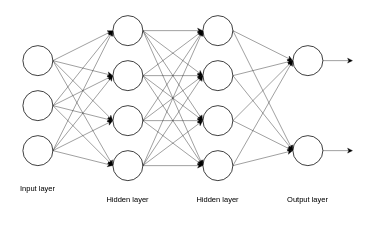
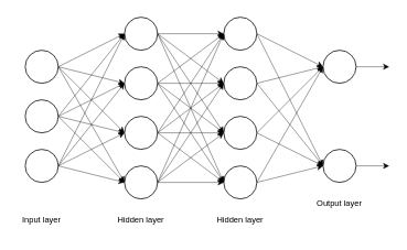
  <mxCell id="0" />
  <mxCell id="1" parent="0" />
  <mxCell id="2" value="" style="ellipse;whiteSpace=wrap;html=1;aspect=fixed;" vertex="1" parent="1"><mxGeometry x="30" y="60" width="40" height="40" as="geometry" /></mxCell>
  <mxCell id="3" value="" style="ellipse;whiteSpace=wrap;html=1;aspect=fixed;" vertex="1" parent="1"><mxGeometry x="30" y="180" width="40" height="40" as="geometry" /></mxCell>
  <mxCell id="4" value="" style="ellipse;whiteSpace=wrap;html=1;aspect=fixed;" vertex="1" parent="1"><mxGeometry x="30" y="120" width="40" height="40" as="geometry" /></mxCell>
  <mxCell id="5" value="" style="ellipse;whiteSpace=wrap;html=1;aspect=fixed;" vertex="1" parent="1"><mxGeometry x="150" y="20" width="40" height="40" as="geometry" /></mxCell>
  <mxCell id="6" value="" style="ellipse;whiteSpace=wrap;html=1;aspect=fixed;" vertex="1" parent="1"><mxGeometry x="150" y="140" width="40" height="40" as="geometry" /></mxCell>
  <mxCell id="7" value="" style="ellipse;whiteSpace=wrap;html=1;aspect=fixed;" vertex="1" parent="1"><mxGeometry x="150" y="80" width="40" height="40" as="geometry" /></mxCell>
  <mxCell id="8" value="" style="ellipse;whiteSpace=wrap;html=1;aspect=fixed;" vertex="1" parent="1"><mxGeometry x="150" y="200" width="40" height="40" as="geometry" /></mxCell>
  <mxCell id="9" value="" style="ellipse;whiteSpace=wrap;html=1;aspect=fixed;" vertex="1" parent="1"><mxGeometry x="270" y="20" width="40" height="40" as="geometry" /></mxCell>
  <mxCell id="10" value="" style="ellipse;whiteSpace=wrap;html=1;aspect=fixed;" vertex="1" parent="1"><mxGeometry x="270" y="140" width="40" height="40" as="geometry" /></mxCell>
  <mxCell id="11" value="" style="ellipse;whiteSpace=wrap;html=1;aspect=fixed;" vertex="1" parent="1"><mxGeometry x="270" y="80" width="40" height="40" as="geometry" /></mxCell>
  <mxCell id="12" value="" style="ellipse;whiteSpace=wrap;html=1;aspect=fixed;" vertex="1" parent="1"><mxGeometry x="270" y="200" width="40" height="40" as="geometry" /></mxCell>
  <mxCell id="13" value="" style="ellipse;whiteSpace=wrap;html=1;aspect=fixed;" vertex="1" parent="1"><mxGeometry x="390" y="60" width="40" height="40" as="geometry" /></mxCell>
  <mxCell id="14" value="" style="endArrow=classic;html=1;rounded=0;fontSize=10;strokeWidth=0.5;exitX=1;exitY=0.5;exitDx=0;exitDy=0;entryX=0;entryY=0.5;entryDx=0;entryDy=0;" edge="1" parent="1" source="2" target="5"><mxGeometry width="50" height="50" relative="1" as="geometry"><mxPoint x="260" y="410" as="sourcePoint" /><mxPoint x="310" y="360" as="targetPoint" /></mxGeometry></mxCell>
  <mxCell id="15" value="" style="endArrow=classic;html=1;rounded=0;fontSize=10;strokeWidth=0.5;exitX=1;exitY=0.5;exitDx=0;exitDy=0;entryX=0;entryY=0.5;entryDx=0;entryDy=0;" edge="1" parent="1" source="2" target="7"><mxGeometry width="50" height="50" relative="1" as="geometry"><mxPoint x="80" y="90" as="sourcePoint" /><mxPoint x="160" y="50" as="targetPoint" /></mxGeometry></mxCell>
  <mxCell id="16" value="" style="endArrow=classic;html=1;rounded=0;fontSize=10;strokeWidth=0.5;exitX=1;exitY=0.5;exitDx=0;exitDy=0;entryX=0;entryY=0.5;entryDx=0;entryDy=0;" edge="1" parent="1" source="2" target="6"><mxGeometry width="50" height="50" relative="1" as="geometry"><mxPoint x="80" y="90" as="sourcePoint" /><mxPoint x="160" y="110" as="targetPoint" /></mxGeometry></mxCell>
  <mxCell id="17" value="" style="endArrow=classic;html=1;rounded=0;fontSize=10;strokeWidth=0.5;exitX=1;exitY=0.5;exitDx=0;exitDy=0;entryX=0;entryY=0.5;entryDx=0;entryDy=0;" edge="1" parent="1" source="2" target="8"><mxGeometry width="50" height="50" relative="1" as="geometry"><mxPoint x="80" y="90" as="sourcePoint" /><mxPoint x="160" y="170" as="targetPoint" /></mxGeometry></mxCell>
  <mxCell id="18" value="" style="endArrow=classic;html=1;rounded=0;fontSize=10;strokeWidth=0.5;exitX=1;exitY=0.5;exitDx=0;exitDy=0;entryX=0;entryY=0.5;entryDx=0;entryDy=0;" edge="1" parent="1" source="4" target="5"><mxGeometry width="50" height="50" relative="1" as="geometry"><mxPoint x="100" y="340" as="sourcePoint" /><mxPoint x="180" y="300" as="targetPoint" /></mxGeometry></mxCell>
  <mxCell id="19" value="" style="endArrow=classic;html=1;rounded=0;fontSize=10;strokeWidth=0.5;exitX=1;exitY=0.5;exitDx=0;exitDy=0;entryX=0;entryY=0.5;entryDx=0;entryDy=0;" edge="1" parent="1" source="4" target="7"><mxGeometry width="50" height="50" relative="1" as="geometry"><mxPoint x="100" y="340" as="sourcePoint" /><mxPoint x="180" y="360" as="targetPoint" /></mxGeometry></mxCell>
  <mxCell id="20" value="" style="endArrow=classic;html=1;rounded=0;fontSize=10;strokeWidth=0.5;exitX=1;exitY=0.5;exitDx=0;exitDy=0;entryX=0;entryY=0.5;entryDx=0;entryDy=0;" edge="1" parent="1" source="4" target="6"><mxGeometry width="50" height="50" relative="1" as="geometry"><mxPoint x="100" y="340" as="sourcePoint" /><mxPoint x="180" y="420" as="targetPoint" /></mxGeometry></mxCell>
  <mxCell id="21" value="" style="endArrow=classic;html=1;rounded=0;fontSize=10;strokeWidth=0.5;exitX=1;exitY=0.5;exitDx=0;exitDy=0;entryX=0;entryY=0.5;entryDx=0;entryDy=0;" edge="1" parent="1" source="4" target="8"><mxGeometry width="50" height="50" relative="1" as="geometry"><mxPoint x="100" y="340" as="sourcePoint" /><mxPoint x="180" y="480" as="targetPoint" /></mxGeometry></mxCell>
  <mxCell id="22" value="" style="endArrow=classic;html=1;rounded=0;fontSize=10;strokeWidth=0.5;exitX=1;exitY=0.5;exitDx=0;exitDy=0;entryX=0;entryY=0.5;entryDx=0;entryDy=0;" edge="1" parent="1" source="3" target="8"><mxGeometry width="50" height="50" relative="1" as="geometry"><mxPoint x="90" y="360" as="sourcePoint" /><mxPoint x="170" y="320" as="targetPoint" /></mxGeometry></mxCell>
  <mxCell id="23" value="" style="endArrow=classic;html=1;rounded=0;fontSize=10;strokeWidth=0.5;exitX=1;exitY=0.5;exitDx=0;exitDy=0;entryX=0;entryY=0.5;entryDx=0;entryDy=0;" edge="1" parent="1" source="3" target="6"><mxGeometry width="50" height="50" relative="1" as="geometry"><mxPoint x="90" y="360" as="sourcePoint" /><mxPoint x="170" y="380" as="targetPoint" /></mxGeometry></mxCell>
  <mxCell id="24" value="" style="endArrow=classic;html=1;rounded=0;fontSize=10;strokeWidth=0.5;exitX=1;exitY=0.5;exitDx=0;exitDy=0;entryX=0;entryY=0.5;entryDx=0;entryDy=0;" edge="1" parent="1" source="3" target="7"><mxGeometry width="50" height="50" relative="1" as="geometry"><mxPoint x="90" y="360" as="sourcePoint" /><mxPoint x="170" y="440" as="targetPoint" /></mxGeometry></mxCell>
  <mxCell id="25" value="" style="endArrow=classic;html=1;rounded=0;fontSize=10;strokeWidth=0.5;exitX=1;exitY=0.5;exitDx=0;exitDy=0;entryX=0;entryY=0.5;entryDx=0;entryDy=0;" edge="1" parent="1" source="3" target="5"><mxGeometry width="50" height="50" relative="1" as="geometry"><mxPoint x="90" y="360" as="sourcePoint" /><mxPoint x="170" y="500" as="targetPoint" /></mxGeometry></mxCell>
  <mxCell id="26" value="" style="endArrow=classic;html=1;rounded=0;fontSize=10;strokeWidth=0.5;exitX=1;exitY=0.5;exitDx=0;exitDy=0;entryX=0;entryY=0.5;entryDx=0;entryDy=0;" edge="1" parent="1" source="5" target="9"><mxGeometry width="50" height="50" relative="1" as="geometry"><mxPoint x="220" y="390" as="sourcePoint" /><mxPoint x="300" y="350" as="targetPoint" /></mxGeometry></mxCell>
  <mxCell id="27" value="" style="endArrow=classic;html=1;rounded=0;fontSize=10;strokeWidth=0.5;exitX=1;exitY=0.5;exitDx=0;exitDy=0;entryX=0;entryY=0.5;entryDx=0;entryDy=0;" edge="1" parent="1" source="7" target="11"><mxGeometry width="50" height="50" relative="1" as="geometry"><mxPoint x="220" y="390" as="sourcePoint" /><mxPoint x="300" y="410" as="targetPoint" /></mxGeometry></mxCell>
  <mxCell id="28" value="" style="endArrow=classic;html=1;rounded=0;fontSize=10;strokeWidth=0.5;exitX=1;exitY=0.5;exitDx=0;exitDy=0;entryX=0;entryY=0.5;entryDx=0;entryDy=0;" edge="1" parent="1" source="6" target="10"><mxGeometry width="50" height="50" relative="1" as="geometry"><mxPoint x="220" y="390" as="sourcePoint" /><mxPoint x="300" y="470" as="targetPoint" /></mxGeometry></mxCell>
  <mxCell id="29" value="" style="endArrow=classic;html=1;rounded=0;fontSize=10;strokeWidth=0.5;exitX=1;exitY=0.5;exitDx=0;exitDy=0;entryX=0;entryY=0.5;entryDx=0;entryDy=0;" edge="1" parent="1" source="8" target="12"><mxGeometry width="50" height="50" relative="1" as="geometry"><mxPoint x="220" y="390" as="sourcePoint" /><mxPoint x="300" y="530" as="targetPoint" /></mxGeometry></mxCell>
  <mxCell id="30" value="" style="endArrow=classic;html=1;rounded=0;fontSize=10;strokeWidth=0.5;exitX=1;exitY=0.5;exitDx=0;exitDy=0;entryX=0;entryY=0.5;entryDx=0;entryDy=0;" edge="1" parent="1" source="5" target="11"><mxGeometry width="50" height="50" relative="1" as="geometry"><mxPoint x="220" y="390" as="sourcePoint" /><mxPoint x="300" y="350" as="targetPoint" /></mxGeometry></mxCell>
  <mxCell id="31" value="" style="endArrow=classic;html=1;rounded=0;fontSize=10;strokeWidth=0.5;exitX=1;exitY=0.5;exitDx=0;exitDy=0;entryX=0;entryY=0.5;entryDx=0;entryDy=0;" edge="1" parent="1" source="5" target="10"><mxGeometry width="50" height="50" relative="1" as="geometry"><mxPoint x="220" y="390" as="sourcePoint" /><mxPoint x="300" y="410" as="targetPoint" /></mxGeometry></mxCell>
  <mxCell id="32" value="" style="endArrow=classic;html=1;rounded=0;fontSize=10;strokeWidth=0.5;exitX=1;exitY=0.5;exitDx=0;exitDy=0;entryX=0;entryY=0.5;entryDx=0;entryDy=0;" edge="1" parent="1" source="5" target="12"><mxGeometry width="50" height="50" relative="1" as="geometry"><mxPoint x="220" y="390" as="sourcePoint" /><mxPoint x="300" y="470" as="targetPoint" /></mxGeometry></mxCell>
  <mxCell id="33" value="" style="endArrow=classic;html=1;rounded=0;fontSize=10;strokeWidth=0.5;exitX=1;exitY=0.5;exitDx=0;exitDy=0;entryX=0;entryY=0.5;entryDx=0;entryDy=0;" edge="1" parent="1" source="7" target="9"><mxGeometry width="50" height="50" relative="1" as="geometry"><mxPoint x="220" y="390" as="sourcePoint" /><mxPoint x="300" y="530" as="targetPoint" /></mxGeometry></mxCell>
  <mxCell id="34" value="" style="endArrow=classic;html=1;rounded=0;fontSize=10;strokeWidth=0.5;exitX=1;exitY=0.5;exitDx=0;exitDy=0;entryX=0;entryY=0.5;entryDx=0;entryDy=0;" edge="1" parent="1" source="7" target="10"><mxGeometry width="50" height="50" relative="1" as="geometry"><mxPoint x="180" y="440" as="sourcePoint" /><mxPoint x="260" y="400" as="targetPoint" /></mxGeometry></mxCell>
  <mxCell id="35" value="" style="endArrow=classic;html=1;rounded=0;fontSize=10;strokeWidth=0.5;exitX=1;exitY=0.5;exitDx=0;exitDy=0;entryX=0;entryY=0.5;entryDx=0;entryDy=0;" edge="1" parent="1" source="7" target="12"><mxGeometry width="50" height="50" relative="1" as="geometry"><mxPoint x="180" y="440" as="sourcePoint" /><mxPoint x="260" y="460" as="targetPoint" /></mxGeometry></mxCell>
  <mxCell id="36" value="" style="endArrow=classic;html=1;rounded=0;fontSize=10;strokeWidth=0.5;exitX=1;exitY=0.5;exitDx=0;exitDy=0;entryX=0;entryY=0.5;entryDx=0;entryDy=0;" edge="1" parent="1" source="6" target="9"><mxGeometry width="50" height="50" relative="1" as="geometry"><mxPoint x="180" y="440" as="sourcePoint" /><mxPoint x="260" y="520" as="targetPoint" /></mxGeometry></mxCell>
  <mxCell id="37" value="" style="endArrow=classic;html=1;rounded=0;fontSize=10;strokeWidth=0.5;exitX=1;exitY=0.5;exitDx=0;exitDy=0;entryX=0;entryY=0.5;entryDx=0;entryDy=0;" edge="1" parent="1" source="6" target="11"><mxGeometry width="50" height="50" relative="1" as="geometry"><mxPoint x="180" y="440" as="sourcePoint" /><mxPoint x="260" y="580" as="targetPoint" /></mxGeometry></mxCell>
  <mxCell id="38" value="" style="endArrow=classic;html=1;rounded=0;fontSize=10;strokeWidth=0.5;exitX=1;exitY=0.5;exitDx=0;exitDy=0;entryX=0;entryY=0.5;entryDx=0;entryDy=0;" edge="1" parent="1" source="6" target="12"><mxGeometry width="50" height="50" relative="1" as="geometry"><mxPoint x="140" y="400" as="sourcePoint" /><mxPoint x="220" y="360" as="targetPoint" /></mxGeometry></mxCell>
  <mxCell id="39" value="" style="endArrow=classic;html=1;rounded=0;fontSize=10;strokeWidth=0.5;exitX=1;exitY=0.5;exitDx=0;exitDy=0;entryX=0;entryY=0.5;entryDx=0;entryDy=0;" edge="1" parent="1" source="8" target="9"><mxGeometry width="50" height="50" relative="1" as="geometry"><mxPoint x="140" y="400" as="sourcePoint" /><mxPoint x="220" y="420" as="targetPoint" /></mxGeometry></mxCell>
  <mxCell id="40" value="" style="endArrow=classic;html=1;rounded=0;fontSize=10;strokeWidth=0.5;exitX=1;exitY=0.5;exitDx=0;exitDy=0;entryX=0;entryY=0.5;entryDx=0;entryDy=0;" edge="1" parent="1" source="8" target="11"><mxGeometry width="50" height="50" relative="1" as="geometry"><mxPoint x="140" y="400" as="sourcePoint" /><mxPoint x="220" y="480" as="targetPoint" /></mxGeometry></mxCell>
  <mxCell id="41" value="" style="endArrow=classic;html=1;rounded=0;fontSize=10;strokeWidth=0.5;exitX=1;exitY=0.5;exitDx=0;exitDy=0;entryX=0;entryY=0.5;entryDx=0;entryDy=0;" edge="1" parent="1" source="8" target="10"><mxGeometry width="50" height="50" relative="1" as="geometry"><mxPoint x="140" y="400" as="sourcePoint" /><mxPoint x="220" y="540" as="targetPoint" /></mxGeometry></mxCell>
  <mxCell id="42" value="" style="endArrow=classic;html=1;rounded=0;fontSize=10;strokeWidth=0.5;exitX=1;exitY=0.5;exitDx=0;exitDy=0;entryX=0;entryY=0.5;entryDx=0;entryDy=0;" edge="1" parent="1" source="12" target="13"><mxGeometry width="50" height="50" relative="1" as="geometry"><mxPoint x="200" y="230" as="sourcePoint" /><mxPoint x="280" y="230" as="targetPoint" /></mxGeometry></mxCell>
  <mxCell id="43" value="" style="endArrow=classic;html=1;rounded=0;fontSize=10;strokeWidth=0.5;exitX=1;exitY=0.5;exitDx=0;exitDy=0;entryX=0;entryY=0.5;entryDx=0;entryDy=0;" edge="1" parent="1" source="10" target="13"><mxGeometry width="50" height="50" relative="1" as="geometry"><mxPoint x="320" y="230" as="sourcePoint" /><mxPoint x="400" y="150" as="targetPoint" /></mxGeometry></mxCell>
  <mxCell id="44" value="" style="endArrow=classic;html=1;rounded=0;fontSize=10;strokeWidth=0.5;exitX=1;exitY=0.5;exitDx=0;exitDy=0;entryX=0;entryY=0.5;entryDx=0;entryDy=0;" edge="1" parent="1" source="11" target="13"><mxGeometry width="50" height="50" relative="1" as="geometry"><mxPoint x="320" y="170" as="sourcePoint" /><mxPoint x="400" y="150" as="targetPoint" /></mxGeometry></mxCell>
  <mxCell id="45" value="" style="endArrow=classic;html=1;rounded=0;fontSize=10;strokeWidth=0.5;exitX=1;exitY=0.5;exitDx=0;exitDy=0;entryX=0;entryY=0.5;entryDx=0;entryDy=0;" edge="1" parent="1" source="9" target="13"><mxGeometry width="50" height="50" relative="1" as="geometry"><mxPoint x="320" y="110" as="sourcePoint" /><mxPoint x="400" y="150" as="targetPoint" /></mxGeometry></mxCell>
- <mxCell id="46" value="Input layer" style="text;html=1;strokeColor=none;fillColor=none;align=center;verticalAlign=middle;whiteSpace=wrap;rounded=0;fontSize=10;" vertex="1" parent="1"><mxGeometry x="20" y="235" width="60" height="30" as="geometry" /></mxCell>
+ <mxCell id="46" value="Input layer" style="text;html=1;strokeColor=none;fillColor=none;align=center;verticalAlign=middle;whiteSpace=wrap;rounded=0;fontSize=10;" vertex="1" parent="1"><mxGeometry x="20" y="250" width="60" height="30" as="geometry" /></mxCell>
  <mxCell id="47" value="Hidden layer" style="text;html=1;strokeColor=none;fillColor=none;align=center;verticalAlign=middle;whiteSpace=wrap;rounded=0;fontSize=10;" vertex="1" parent="1"><mxGeometry x="140" y="250" width="60" height="30" as="geometry" /></mxCell>
  <mxCell id="48" value="Hidden layer" style="text;html=1;strokeColor=none;fillColor=none;align=center;verticalAlign=middle;whiteSpace=wrap;rounded=0;fontSize=10;" vertex="1" parent="1"><mxGeometry x="260" y="250" width="60" height="30" as="geometry" /></mxCell>
- <mxCell id="49" value="Output layer" style="text;html=1;strokeColor=none;fillColor=none;align=center;verticalAlign=middle;whiteSpace=wrap;rounded=0;fontSize=10;" vertex="1" parent="1"><mxGeometry x="380" y="250" width="60" height="30" as="geometry" /></mxCell>
+ <mxCell id="49" value="Output layer" style="text;html=1;strokeColor=none;fillColor=none;align=center;verticalAlign=middle;whiteSpace=wrap;rounded=0;fontSize=10;" vertex="1" parent="1"><mxGeometry x="380" y="230" width="60" height="30" as="geometry" /></mxCell>
  <mxCell id="50" value="" style="ellipse;whiteSpace=wrap;html=1;aspect=fixed;" vertex="1" parent="1"><mxGeometry x="390" y="180" width="40" height="40" as="geometry" /></mxCell>
  <mxCell id="51" value="" style="endArrow=classic;html=1;rounded=0;fontSize=10;strokeWidth=0.5;exitX=1;exitY=0.5;exitDx=0;exitDy=0;entryX=0;entryY=0.5;entryDx=0;entryDy=0;" edge="1" parent="1" source="12" target="50"><mxGeometry width="50" height="50" relative="1" as="geometry"><mxPoint x="320" y="550" as="sourcePoint" /><mxPoint x="400" y="410" as="targetPoint" /></mxGeometry></mxCell>
  <mxCell id="52" value="" style="endArrow=classic;html=1;rounded=0;fontSize=10;strokeWidth=0.5;exitX=1;exitY=0.5;exitDx=0;exitDy=0;entryX=0;entryY=0.5;entryDx=0;entryDy=0;" edge="1" parent="1" source="10" target="50"><mxGeometry width="50" height="50" relative="1" as="geometry"><mxPoint x="320" y="490" as="sourcePoint" /><mxPoint x="400" y="410" as="targetPoint" /></mxGeometry></mxCell>
  <mxCell id="53" value="" style="endArrow=classic;html=1;rounded=0;fontSize=10;strokeWidth=0.5;exitX=1;exitY=0.5;exitDx=0;exitDy=0;entryX=0;entryY=0.5;entryDx=0;entryDy=0;" edge="1" parent="1" source="11" target="50"><mxGeometry width="50" height="50" relative="1" as="geometry"><mxPoint x="320" y="430" as="sourcePoint" /><mxPoint x="400" y="410" as="targetPoint" /></mxGeometry></mxCell>
  <mxCell id="54" value="" style="endArrow=classic;html=1;rounded=0;fontSize=10;strokeWidth=0.5;exitX=1;exitY=0.5;exitDx=0;exitDy=0;entryX=0;entryY=0.5;entryDx=0;entryDy=0;" edge="1" parent="1" source="9" target="50"><mxGeometry width="50" height="50" relative="1" as="geometry"><mxPoint x="320" y="370" as="sourcePoint" /><mxPoint x="400" y="410" as="targetPoint" /></mxGeometry></mxCell>
  <mxCell id="55" value="" style="endArrow=classic;html=1;rounded=0;fontSize=10;strokeWidth=0.5;exitX=1;exitY=0.5;exitDx=0;exitDy=0;" edge="1" parent="1" source="13"><mxGeometry width="50" height="50" relative="1" as="geometry"><mxPoint x="320" y="230" as="sourcePoint" /><mxPoint x="470" y="80" as="targetPoint" /></mxGeometry></mxCell>
  <mxCell id="56" value="" style="endArrow=classic;html=1;rounded=0;fontSize=10;strokeWidth=0.5;exitX=1;exitY=0.5;exitDx=0;exitDy=0;" edge="1" parent="1" source="50"><mxGeometry width="50" height="50" relative="1" as="geometry"><mxPoint x="440" y="90" as="sourcePoint" /><mxPoint x="470" y="200" as="targetPoint" /></mxGeometry></mxCell>
